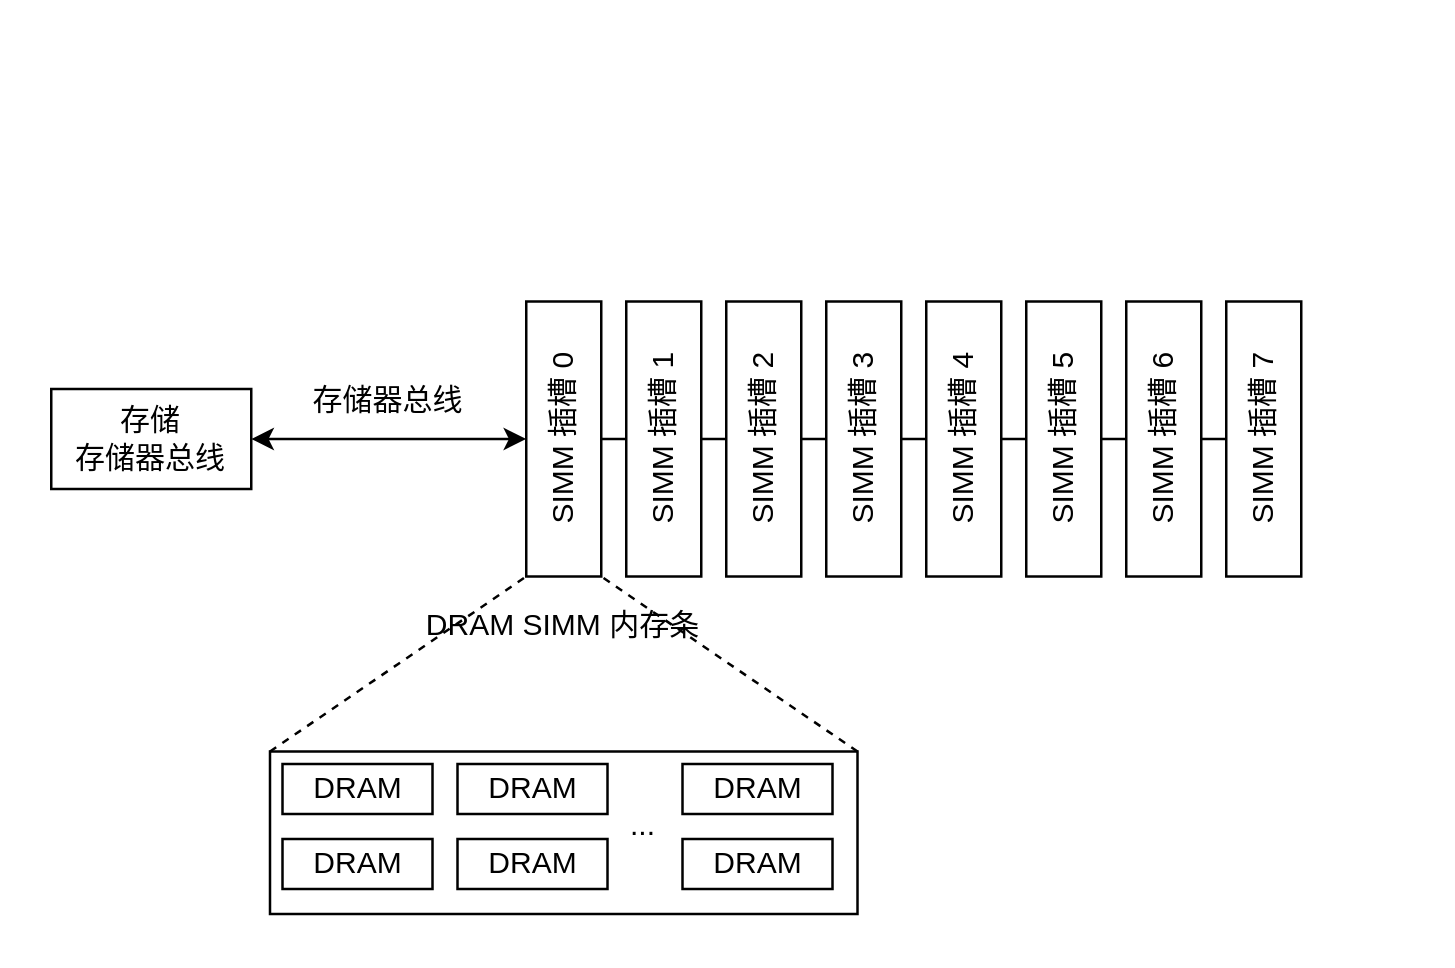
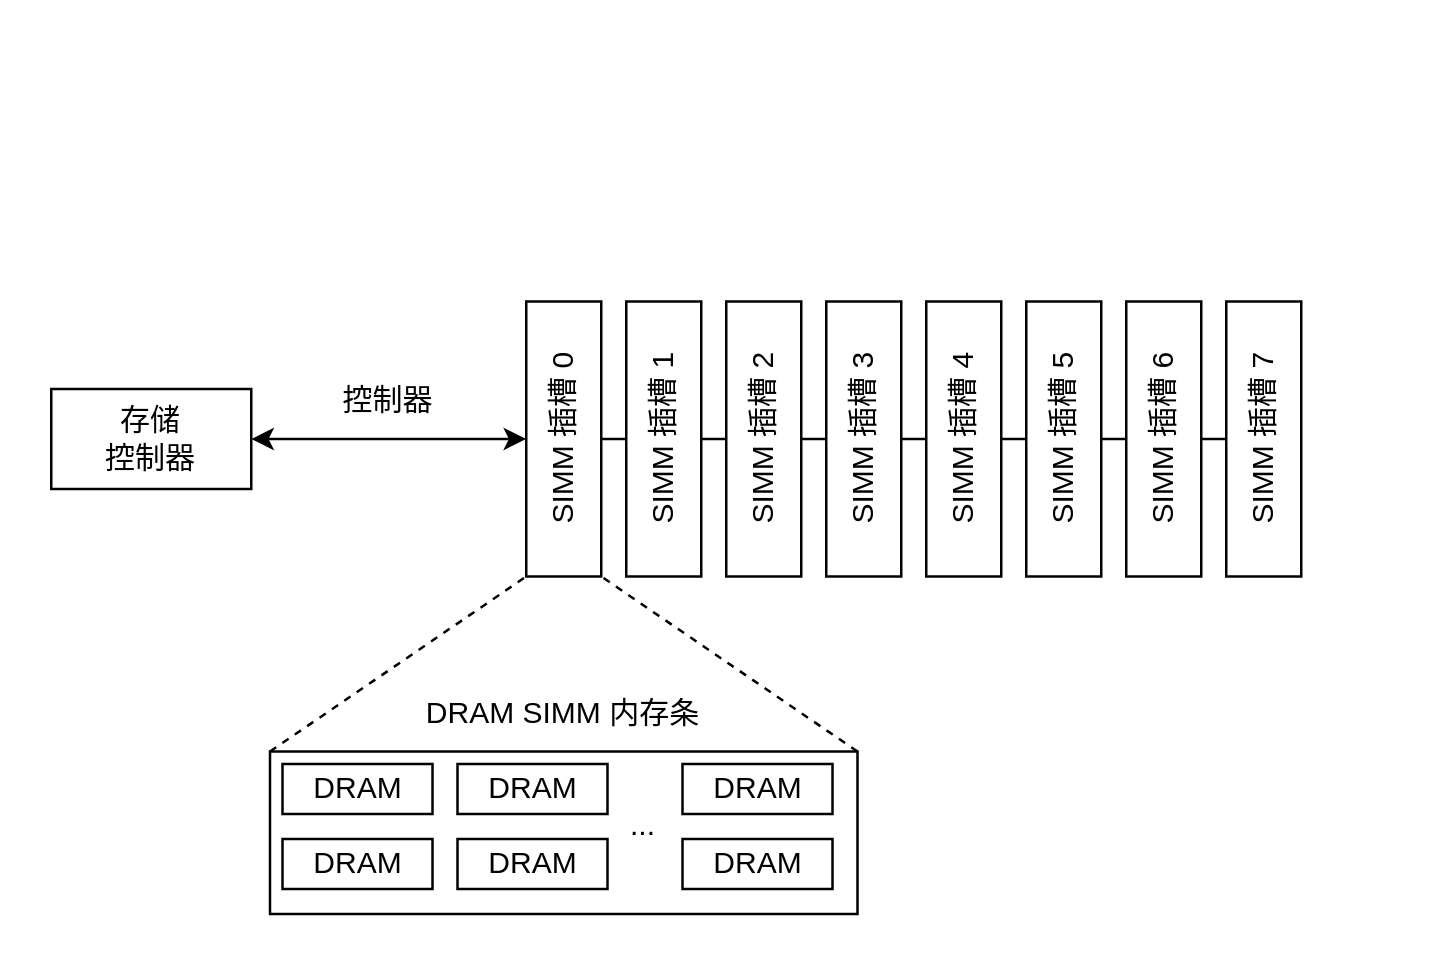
  <mxCell id="0" />
  <mxCell id="1" parent="0" />
- <mxCell id="2" value="存储&lt;br&gt;存储器总线" style="rounded=0;whiteSpace=wrap;html=1;" vertex="1" parent="1"><mxGeometry x="20" y="155" width="80" height="40" as="geometry" /></mxCell>
+ <mxCell id="2" value="存储&lt;br&gt;控制器" style="rounded=0;whiteSpace=wrap;html=1;" vertex="1" parent="1"><mxGeometry x="20" y="155" width="80" height="40" as="geometry" /></mxCell>
  <mxCell id="3" value="" style="group;rotation=-90;" vertex="1" connectable="0" parent="1"><mxGeometry x="310" y="20" width="110" height="310" as="geometry" /></mxCell>
  <mxCell id="4" value="SIMM 插槽 0" style="rounded=0;whiteSpace=wrap;html=1;rotation=-90;" vertex="1" parent="3"><mxGeometry x="-140" y="140" width="110" height="30" as="geometry" /></mxCell>
  <mxCell id="5" value="" style="endArrow=none;html=1;rounded=0;entryX=0.5;entryY=1;entryDx=0;entryDy=0;" edge="1" parent="3" target="4"><mxGeometry width="50" height="50" relative="1" as="geometry"><mxPoint x="-60" y="155" as="sourcePoint" /><mxPoint x="-100" y="130" as="targetPoint" /></mxGeometry></mxCell>
  <mxCell id="6" value="SIMM 插槽 1" style="rounded=0;whiteSpace=wrap;html=1;rotation=-90;" vertex="1" parent="3"><mxGeometry x="-100" y="140" width="110" height="30" as="geometry" /></mxCell>
  <mxCell id="7" value="" style="endArrow=none;html=1;rounded=0;entryX=0.5;entryY=1;entryDx=0;entryDy=0;" edge="1" parent="3" target="6"><mxGeometry width="50" height="50" relative="1" as="geometry"><mxPoint x="-20" y="155" as="sourcePoint" /><mxPoint x="-60" y="130" as="targetPoint" /></mxGeometry></mxCell>
  <mxCell id="8" value="SIMM 插槽 2" style="rounded=0;whiteSpace=wrap;html=1;rotation=-90;" vertex="1" parent="3"><mxGeometry x="-60" y="140" width="110" height="30" as="geometry" /></mxCell>
  <mxCell id="9" value="" style="endArrow=none;html=1;rounded=0;entryX=0.5;entryY=1;entryDx=0;entryDy=0;" edge="1" parent="3" target="8"><mxGeometry width="50" height="50" relative="1" as="geometry"><mxPoint x="20" y="155" as="sourcePoint" /><mxPoint x="-20" y="130" as="targetPoint" /></mxGeometry></mxCell>
  <mxCell id="10" value="SIMM 插槽 3" style="rounded=0;whiteSpace=wrap;html=1;rotation=-90;" vertex="1" parent="3"><mxGeometry x="-20" y="140" width="110" height="30" as="geometry" /></mxCell>
  <mxCell id="11" value="" style="endArrow=none;html=1;rounded=0;entryX=0.5;entryY=1;entryDx=0;entryDy=0;" edge="1" parent="3" target="10"><mxGeometry width="50" height="50" relative="1" as="geometry"><mxPoint x="60" y="155" as="sourcePoint" /><mxPoint x="20" y="130" as="targetPoint" /></mxGeometry></mxCell>
  <mxCell id="12" value="SIMM 插槽 4" style="rounded=0;whiteSpace=wrap;html=1;rotation=-90;" vertex="1" parent="3"><mxGeometry x="20" y="140" width="110" height="30" as="geometry" /></mxCell>
  <mxCell id="13" value="" style="endArrow=none;html=1;rounded=0;entryX=0.5;entryY=1;entryDx=0;entryDy=0;" edge="1" parent="3" target="12"><mxGeometry width="50" height="50" relative="1" as="geometry"><mxPoint x="100" y="155" as="sourcePoint" /><mxPoint x="60" y="130" as="targetPoint" /></mxGeometry></mxCell>
  <mxCell id="14" value="SIMM 插槽 5" style="rounded=0;whiteSpace=wrap;html=1;rotation=-90;" vertex="1" parent="3"><mxGeometry x="60" y="140" width="110" height="30" as="geometry" /></mxCell>
  <mxCell id="15" value="" style="endArrow=none;html=1;rounded=0;entryX=0.5;entryY=1;entryDx=0;entryDy=0;" edge="1" parent="3" target="14"><mxGeometry width="50" height="50" relative="1" as="geometry"><mxPoint x="140" y="155" as="sourcePoint" /><mxPoint x="100" y="130" as="targetPoint" /></mxGeometry></mxCell>
  <mxCell id="16" value="SIMM 插槽 6" style="rounded=0;whiteSpace=wrap;html=1;rotation=-90;" vertex="1" parent="3"><mxGeometry x="100" y="140" width="110" height="30" as="geometry" /></mxCell>
  <mxCell id="17" value="" style="endArrow=none;html=1;rounded=0;entryX=0.5;entryY=1;entryDx=0;entryDy=0;" edge="1" parent="3" target="16"><mxGeometry width="50" height="50" relative="1" as="geometry"><mxPoint x="180" y="155" as="sourcePoint" /><mxPoint x="140" y="130" as="targetPoint" /></mxGeometry></mxCell>
  <mxCell id="18" value="SIMM 插槽 7" style="rounded=0;whiteSpace=wrap;html=1;rotation=-90;" vertex="1" parent="3"><mxGeometry x="140" y="140" width="110" height="30" as="geometry" /></mxCell>
  <mxCell id="19" value="" style="endArrow=classic;startArrow=classic;html=1;rounded=0;exitX=1;exitY=0.5;exitDx=0;exitDy=0;entryX=0.5;entryY=0;entryDx=0;entryDy=0;" edge="1" parent="1" source="2" target="4"><mxGeometry width="50" height="50" relative="1" as="geometry"><mxPoint x="190" y="255" as="sourcePoint" /><mxPoint x="240" y="205" as="targetPoint" /></mxGeometry></mxCell>
- <mxCell id="20" value="存储器总线" style="text;html=1;strokeColor=none;fillColor=none;align=center;verticalAlign=middle;whiteSpace=wrap;rounded=0;" vertex="1" parent="1"><mxGeometry x="120" y="145" width="70" height="30" as="geometry" /></mxCell>
+ <mxCell id="20" value="控制器" style="text;html=1;strokeColor=none;fillColor=none;align=center;verticalAlign=middle;whiteSpace=wrap;rounded=0;" vertex="1" parent="1"><mxGeometry x="120" y="145" width="70" height="30" as="geometry" /></mxCell>
  <mxCell id="21" value="" style="rounded=0;whiteSpace=wrap;html=1;" vertex="1" parent="1"><mxGeometry x="107.5" y="300" width="235" height="65" as="geometry" /></mxCell>
  <mxCell id="22" value="DRAM" style="rounded=0;whiteSpace=wrap;html=1;" vertex="1" parent="1"><mxGeometry x="112.5" y="305" width="60" height="20" as="geometry" /></mxCell>
  <mxCell id="23" value="DRAM" style="rounded=0;whiteSpace=wrap;html=1;" vertex="1" parent="1"><mxGeometry x="112.5" y="335" width="60" height="20" as="geometry" /></mxCell>
  <mxCell id="24" value="DRAM" style="rounded=0;whiteSpace=wrap;html=1;" vertex="1" parent="1"><mxGeometry x="182.5" y="305" width="60" height="20" as="geometry" /></mxCell>
  <mxCell id="25" value="DRAM" style="rounded=0;whiteSpace=wrap;html=1;" vertex="1" parent="1"><mxGeometry x="182.5" y="335" width="60" height="20" as="geometry" /></mxCell>
  <mxCell id="26" value="DRAM" style="rounded=0;whiteSpace=wrap;html=1;" vertex="1" parent="1"><mxGeometry x="272.5" y="305" width="60" height="20" as="geometry" /></mxCell>
  <mxCell id="27" value="DRAM" style="rounded=0;whiteSpace=wrap;html=1;" vertex="1" parent="1"><mxGeometry x="272.5" y="335" width="60" height="20" as="geometry" /></mxCell>
  <mxCell id="28" value="..." style="text;html=1;strokeColor=none;fillColor=none;align=center;verticalAlign=middle;whiteSpace=wrap;rounded=0;" vertex="1" parent="1"><mxGeometry x="226.5" y="315" width="60" height="30" as="geometry" /></mxCell>
  <mxCell id="29" value="" style="endArrow=none;dashed=1;html=1;rounded=0;exitX=0;exitY=0;exitDx=0;exitDy=0;entryX=0;entryY=0;entryDx=0;entryDy=0;" edge="1" parent="1" source="21" target="4"><mxGeometry width="50" height="50" relative="1" as="geometry"><mxPoint x="220" y="265" as="sourcePoint" /><mxPoint x="270" y="215" as="targetPoint" /></mxGeometry></mxCell>
  <mxCell id="30" value="" style="endArrow=none;dashed=1;html=1;rounded=0;exitX=1;exitY=0;exitDx=0;exitDy=0;entryX=0;entryY=1;entryDx=0;entryDy=0;" edge="1" parent="1" source="21" target="4"><mxGeometry width="50" height="50" relative="1" as="geometry"><mxPoint x="220" y="265" as="sourcePoint" /><mxPoint x="270" y="215" as="targetPoint" /></mxGeometry></mxCell>
- <mxCell id="31" value="DRAM SIMM 内存条" style="text;html=1;strokeColor=none;fillColor=none;align=center;verticalAlign=middle;whiteSpace=wrap;rounded=0;" vertex="1" parent="1"><mxGeometry x="160" y="235" width="130" height="30" as="geometry" /></mxCell>
+ <mxCell id="31" value="DRAM SIMM 内存条" style="text;html=1;strokeColor=none;fillColor=none;align=center;verticalAlign=middle;whiteSpace=wrap;rounded=0;" vertex="1" parent="1"><mxGeometry x="160" y="270" width="130" height="30" as="geometry" /></mxCell>
